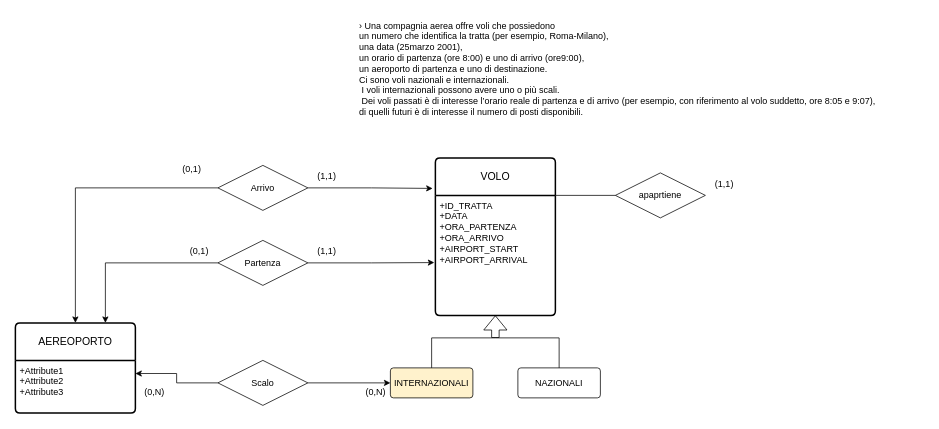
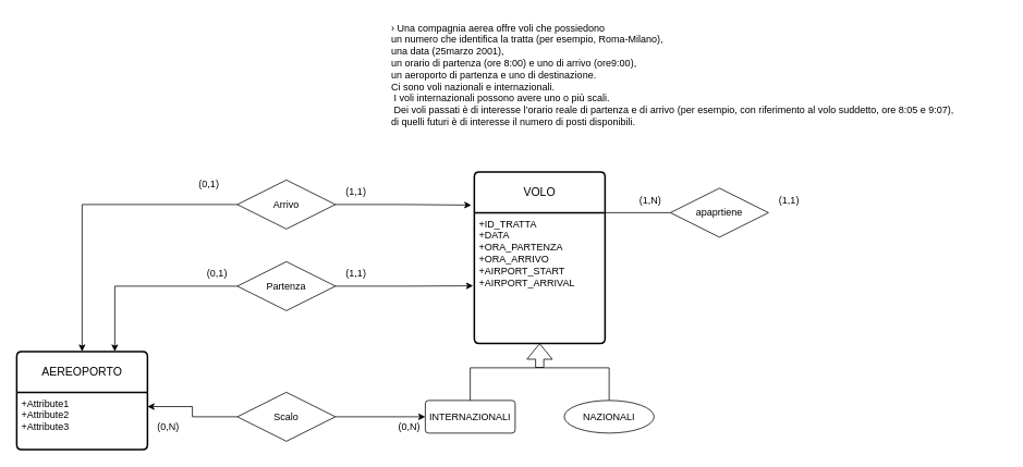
  <mxCell id="0" />
  <mxCell id="1" parent="0" />
  <mxCell id="2" value="&lt;span style=&quot;white-space: pre;&quot;&gt;&#09;&lt;/span&gt;› Una compagnia aerea offre voli che possiedono &lt;br&gt;&lt;span style=&quot;white-space: pre;&quot;&gt;&#09;&lt;/span&gt;un numero che identifica la tratta (per esempio, Roma-Milano), &lt;br&gt;&lt;span style=&quot;white-space: pre;&quot;&gt;&#09;&lt;/span&gt;una data (25marzo 2001), &lt;br&gt;&lt;span style=&quot;white-space: pre;&quot;&gt;&#09;&lt;/span&gt;un orario di partenza (ore 8:00) e uno di arrivo (ore9:00), &lt;br&gt;&lt;span style=&quot;white-space: pre;&quot;&gt;&#09;&lt;/span&gt;un aeroporto di partenza e uno di destinazione. &lt;br&gt;&lt;span style=&quot;white-space: pre;&quot;&gt;&#09;&lt;/span&gt;Ci sono voli nazionali e internazionali.&lt;br&gt;&lt;span style=&quot;white-space: pre;&quot;&gt;&#09;&lt;/span&gt;&amp;nbsp;I voli internazionali possono avere uno o più scali.&lt;br&gt;&lt;span style=&quot;white-space: pre;&quot;&gt;&#09;&lt;/span&gt;&amp;nbsp;Dei voli passati è di interesse l’orario reale di partenza e di arrivo (per esempio, con riferimento al volo suddetto, ore 8:05 e 9:07), &lt;br&gt;&lt;span style=&quot;white-space: pre;&quot;&gt;&#09;&lt;/span&gt;di quelli futuri è di interesse il numero di posti disponibili." style="text;whiteSpace=wrap;html=1;" vertex="1" parent="1"><mxGeometry x="450" y="20" width="780" height="80" as="geometry" /></mxCell>
  <mxCell id="3" style="edgeStyle=orthogonalEdgeStyle;rounded=0;orthogonalLoop=1;jettySize=auto;html=1;exitX=0.5;exitY=1;exitDx=0;exitDy=0;" edge="1" parent="1" source="2" target="2"><mxGeometry relative="1" as="geometry" /></mxCell>
  <mxCell id="4" value="VOLO" style="swimlane;childLayout=stackLayout;horizontal=1;startSize=50;horizontalStack=0;rounded=1;fontSize=14;fontStyle=0;strokeWidth=2;resizeParent=0;resizeLast=1;shadow=0;dashed=0;align=center;arcSize=4;whiteSpace=wrap;html=1;" vertex="1" parent="1"><mxGeometry x="580" y="210" width="160" height="210" as="geometry" /></mxCell>
  <mxCell id="5" value="+ID_TRATTA&lt;br&gt;+DATA&lt;br&gt;+ORA_PARTENZA&lt;div&gt;+ORA_ARRIVO&lt;/div&gt;&lt;div&gt;+AIRPORT_START&lt;/div&gt;&lt;div&gt;+AIRPORT_ARRIVAL&lt;/div&gt;&lt;div&gt;&lt;br&gt;&lt;/div&gt;" style="align=left;strokeColor=none;fillColor=none;spacingLeft=4;spacingRight=4;fontSize=12;verticalAlign=top;resizable=0;rotatable=0;part=1;html=1;whiteSpace=wrap;" vertex="1" parent="4"><mxGeometry y="50" width="160" height="160" as="geometry" /></mxCell>
- <mxCell id="6" value="INTERNAZIONALI" style="rounded=1;arcSize=10;whiteSpace=wrap;html=1;align=center;fillColor=#fff2cc;" vertex="1" parent="1"><mxGeometry x="520" y="490" width="110" height="40" as="geometry" /></mxCell>
- <mxCell id="7" value="NAZIONALI" style="rounded=1;arcSize=10;whiteSpace=wrap;html=1;align=center;" vertex="1" parent="1"><mxGeometry x="690" y="490" width="110" height="40" as="geometry" /></mxCell>
+ <mxCell id="6" value="INTERNAZIONALI" style="rounded=1;arcSize=10;whiteSpace=wrap;html=1;align=center;" vertex="1" parent="1"><mxGeometry x="520" y="490" width="110" height="40" as="geometry" /></mxCell>
+ <mxCell id="7" value="NAZIONALI" style="ellipse;arcSize=10;whiteSpace=wrap;html=1;align=center;" vertex="1" parent="1"><mxGeometry x="690" y="490" width="110" height="40" as="geometry" /></mxCell>
  <mxCell id="8" value="AEREOPORTO" style="swimlane;childLayout=stackLayout;horizontal=1;startSize=50;horizontalStack=0;rounded=1;fontSize=14;fontStyle=0;strokeWidth=2;resizeParent=0;resizeLast=1;shadow=0;dashed=0;align=center;arcSize=4;whiteSpace=wrap;html=1;" vertex="1" parent="1"><mxGeometry x="20" y="430" width="160" height="120" as="geometry" /></mxCell>
  <mxCell id="9" value="+Attribute1&#10;+Attribute2&#10;+Attribute3" style="align=left;strokeColor=none;fillColor=none;spacingLeft=4;spacingRight=4;fontSize=12;verticalAlign=top;resizable=0;rotatable=0;part=1;html=1;whiteSpace=wrap;" vertex="1" parent="8"><mxGeometry y="50" width="160" height="70" as="geometry" /></mxCell>
  <mxCell id="10" value="" style="shape=flexArrow;endArrow=classic;html=1;rounded=0;entryX=0.5;entryY=1;entryDx=0;entryDy=0;fillColor=light-dark(transparent,#FFFFFF);" edge="1" parent="1" target="5"><mxGeometry width="50" height="50" relative="1" as="geometry"><mxPoint x="660" y="450" as="sourcePoint" /><mxPoint x="670" y="440" as="targetPoint" /></mxGeometry></mxCell>
  <mxCell id="11" value="" style="endArrow=none;html=1;rounded=0;entryX=0.5;entryY=0;entryDx=0;entryDy=0;" edge="1" parent="1" target="7"><mxGeometry width="50" height="50" relative="1" as="geometry"><mxPoint x="660" y="450" as="sourcePoint" /><mxPoint x="790" y="360" as="targetPoint" /><Array as="points"><mxPoint x="745" y="450" /></Array></mxGeometry></mxCell>
  <mxCell id="12" value="" style="endArrow=none;html=1;rounded=0;entryX=0.5;entryY=0;entryDx=0;entryDy=0;" edge="1" parent="1" target="6"><mxGeometry width="50" height="50" relative="1" as="geometry"><mxPoint x="660" y="450" as="sourcePoint" /><mxPoint x="755" y="500" as="targetPoint" /><Array as="points"><mxPoint x="575" y="450" /></Array></mxGeometry></mxCell>
  <mxCell id="13" style="edgeStyle=orthogonalEdgeStyle;rounded=0;orthogonalLoop=1;jettySize=auto;html=1;entryX=0;entryY=0.5;entryDx=0;entryDy=0;" edge="1" parent="1" source="15" target="6"><mxGeometry relative="1" as="geometry" /></mxCell>
  <mxCell id="14" style="edgeStyle=orthogonalEdgeStyle;rounded=0;orthogonalLoop=1;jettySize=auto;html=1;entryX=1;entryY=0.25;entryDx=0;entryDy=0;" edge="1" parent="1" source="15" target="9"><mxGeometry relative="1" as="geometry" /></mxCell>
  <mxCell id="15" value="Scalo" style="shape=rhombus;perimeter=rhombusPerimeter;whiteSpace=wrap;html=1;align=center;" vertex="1" parent="1"><mxGeometry x="290" y="480" width="120" height="60" as="geometry" /></mxCell>
  <mxCell id="16" value="(0,N)" style="text;html=1;align=center;verticalAlign=middle;resizable=0;points=[];autosize=1;strokeColor=none;fillColor=none;" vertex="1" parent="1"><mxGeometry x="475" y="508" width="50" height="30" as="geometry" /></mxCell>
  <mxCell id="17" value="(0,N)" style="text;html=1;align=center;verticalAlign=middle;resizable=0;points=[];autosize=1;strokeColor=none;fillColor=none;" vertex="1" parent="1"><mxGeometry x="180" y="508" width="50" height="30" as="geometry" /></mxCell>
  <mxCell id="18" style="edgeStyle=orthogonalEdgeStyle;rounded=0;orthogonalLoop=1;jettySize=auto;html=1;entryX=0.5;entryY=0;entryDx=0;entryDy=0;" edge="1" parent="1" source="19" target="8"><mxGeometry relative="1" as="geometry" /></mxCell>
  <mxCell id="19" value="Arrivo" style="shape=rhombus;perimeter=rhombusPerimeter;whiteSpace=wrap;html=1;align=center;" vertex="1" parent="1"><mxGeometry x="290" y="220" width="120" height="60" as="geometry" /></mxCell>
  <mxCell id="20" style="edgeStyle=orthogonalEdgeStyle;rounded=0;orthogonalLoop=1;jettySize=auto;html=1;entryX=0.75;entryY=0;entryDx=0;entryDy=0;" edge="1" parent="1" source="21" target="8"><mxGeometry relative="1" as="geometry" /></mxCell>
  <mxCell id="21" value="Partenza" style="shape=rhombus;perimeter=rhombusPerimeter;whiteSpace=wrap;html=1;align=center;" vertex="1" parent="1"><mxGeometry x="290" y="320" width="120" height="60" as="geometry" /></mxCell>
  <mxCell id="22" style="edgeStyle=orthogonalEdgeStyle;rounded=0;orthogonalLoop=1;jettySize=auto;html=1;entryX=-0.023;entryY=0.194;entryDx=0;entryDy=0;entryPerimeter=0;" edge="1" parent="1" source="19" target="4"><mxGeometry relative="1" as="geometry" /></mxCell>
  <mxCell id="23" style="edgeStyle=orthogonalEdgeStyle;rounded=0;orthogonalLoop=1;jettySize=auto;html=1;entryX=-0.009;entryY=0.56;entryDx=0;entryDy=0;entryPerimeter=0;" edge="1" parent="1" source="21" target="5"><mxGeometry relative="1" as="geometry" /></mxCell>
  <mxCell id="24" value="(1,1)" style="text;html=1;align=center;verticalAlign=middle;resizable=0;points=[];autosize=1;strokeColor=none;fillColor=none;" vertex="1" parent="1"><mxGeometry x="410" y="320" width="50" height="30" as="geometry" /></mxCell>
  <mxCell id="25" value="(0,1)" style="text;html=1;align=center;verticalAlign=middle;resizable=0;points=[];autosize=1;strokeColor=none;fillColor=none;" vertex="1" parent="1"><mxGeometry x="240" y="320" width="50" height="30" as="geometry" /></mxCell>
  <mxCell id="26" value="(0,1)" style="text;html=1;align=center;verticalAlign=middle;resizable=0;points=[];autosize=1;strokeColor=none;fillColor=none;" vertex="1" parent="1"><mxGeometry x="230" y="210" width="50" height="30" as="geometry" /></mxCell>
  <mxCell id="27" value="(1,1)" style="text;html=1;align=center;verticalAlign=middle;resizable=0;points=[];autosize=1;strokeColor=none;fillColor=none;" vertex="1" parent="1"><mxGeometry x="410" y="220" width="50" height="30" as="geometry" /></mxCell>
  <mxCell id="28" value="apaprtiene" style="shape=rhombus;perimeter=rhombusPerimeter;whiteSpace=wrap;html=1;align=center;" vertex="1" parent="1"><mxGeometry x="820" y="230" width="120" height="60" as="geometry" /></mxCell>
  <mxCell id="29" value="" style="endArrow=none;html=1;rounded=0;exitX=1;exitY=0;exitDx=0;exitDy=0;entryX=0;entryY=0.5;entryDx=0;entryDy=0;" edge="1" parent="1" source="5" target="28"><mxGeometry width="50" height="50" relative="1" as="geometry"><mxPoint x="750" y="279" as="sourcePoint" /><mxPoint x="830" y="280" as="targetPoint" /></mxGeometry></mxCell>
+ <mxCell id="30" value="(1,N)" style="text;html=1;align=center;verticalAlign=middle;resizable=0;points=[];autosize=1;strokeColor=none;fillColor=none;" vertex="1" parent="1"><mxGeometry x="770" y="230" width="50" height="30" as="geometry" /></mxCell>
  <mxCell id="31" value="(1,1)" style="text;html=1;align=center;verticalAlign=middle;resizable=0;points=[];autosize=1;strokeColor=none;fillColor=none;" vertex="1" parent="1"><mxGeometry x="940" y="230" width="50" height="30" as="geometry" /></mxCell>
